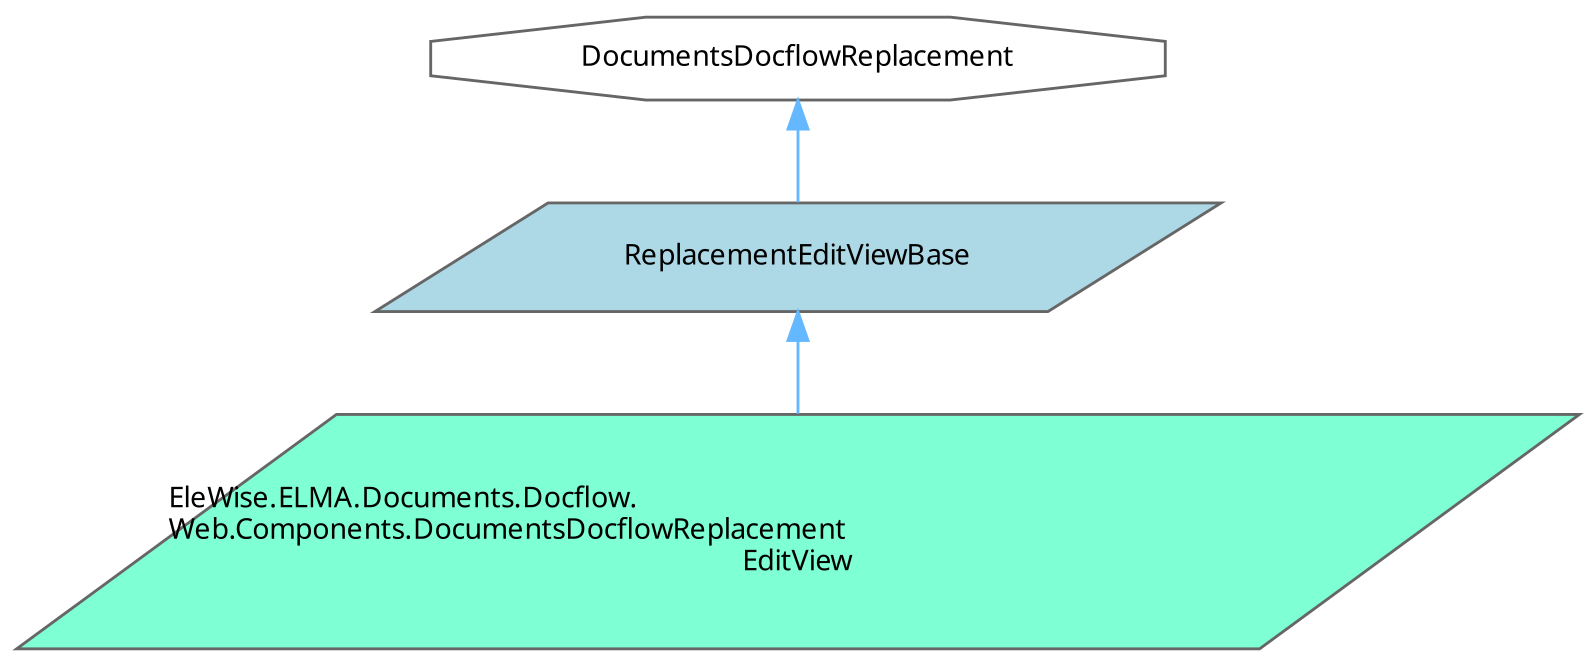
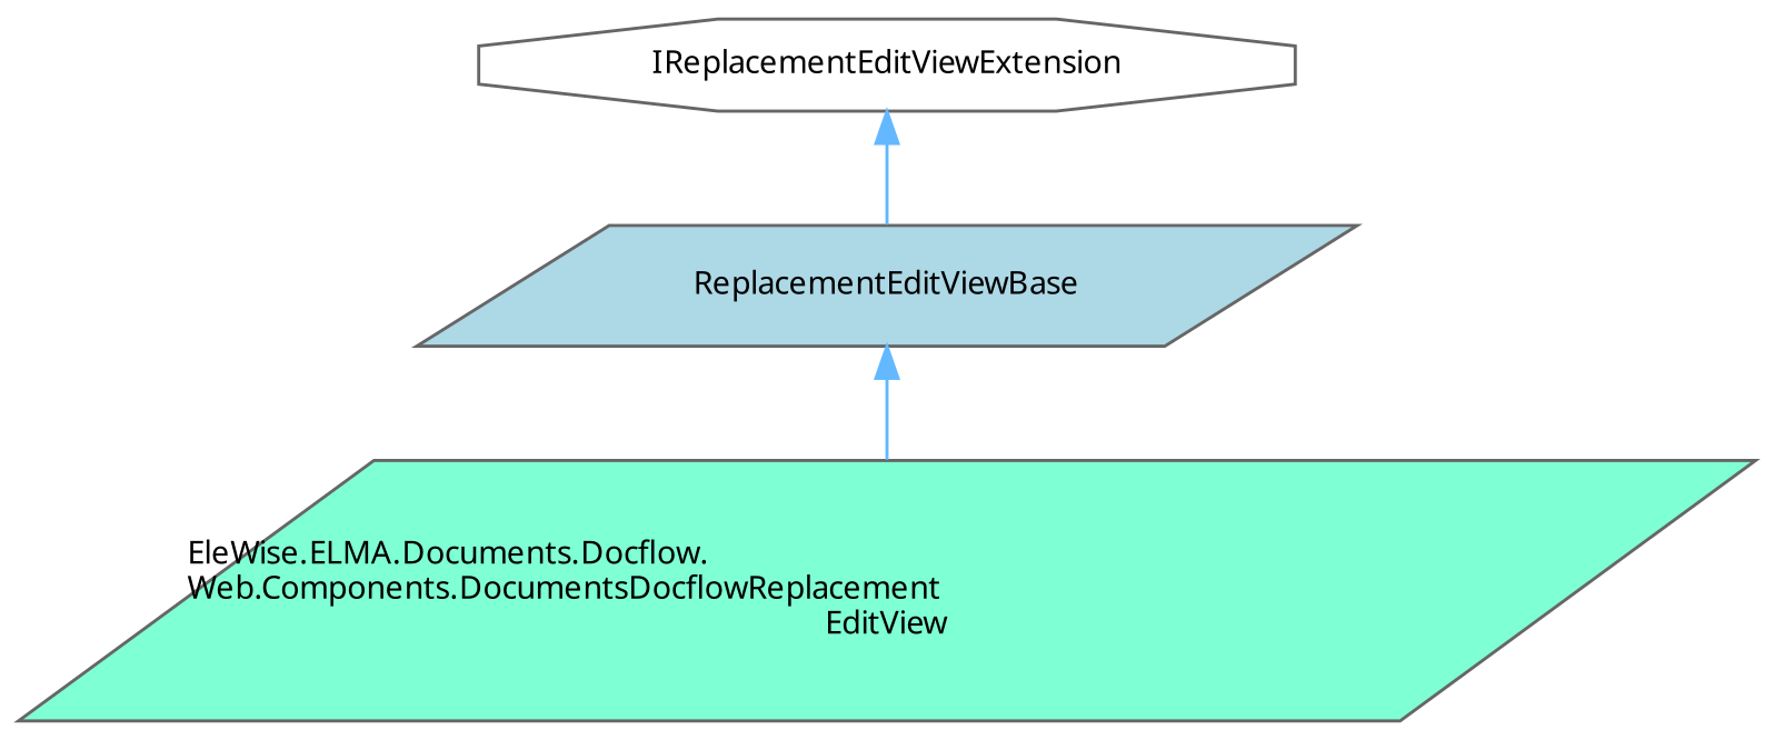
  digraph {
    fontname="Noto Sans"
    node [color=gray40 fontname="Noto Sans" fontsize=10 shape=parallelogram style=filled]
    edge [color=steelblue1 dir=back fontname="Noto Sans" fontsize=10 labelfontname=Helvetica labelfontsize=10 style=solid]
    n1 [fillcolor=aquamarine fontcolor=black height=0.2 label="EleWise.ELMA.Documents.Docflow.\lWeb.Components.DocumentsDocflowReplacement\lEditView" width=0.4]
    n2 [fillcolor=lightblue height=0.2 label=ReplacementEditViewBase width=0.4]
-   n3 [fillcolor=white height=0.2 label=DocumentsDocflowReplacement shape=octagon width=0.4]
+   n3 [fillcolor=white height=0.2 label=IReplacementEditViewExtension shape=octagon width=0.4]
    n2 -> n1
    n3 -> n2
  }
